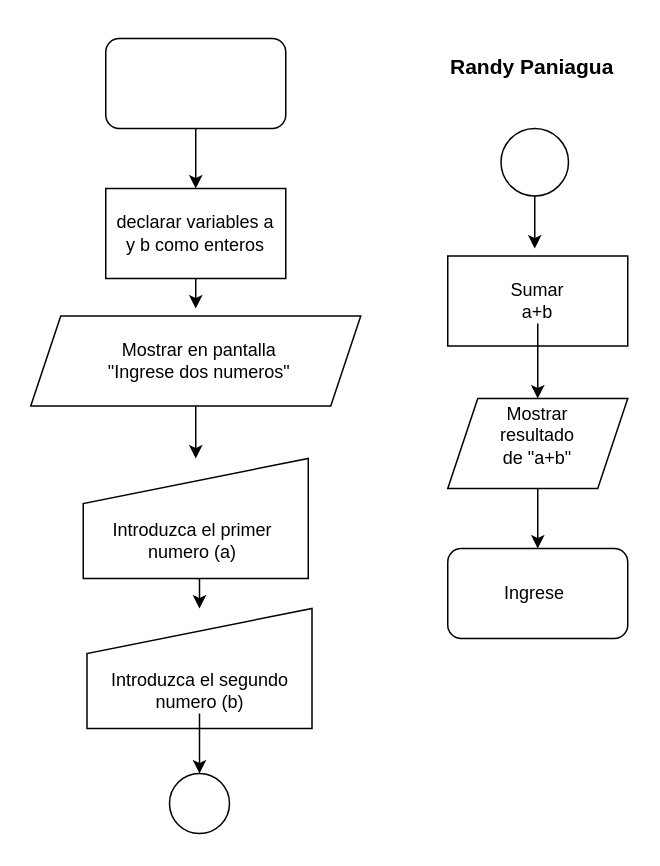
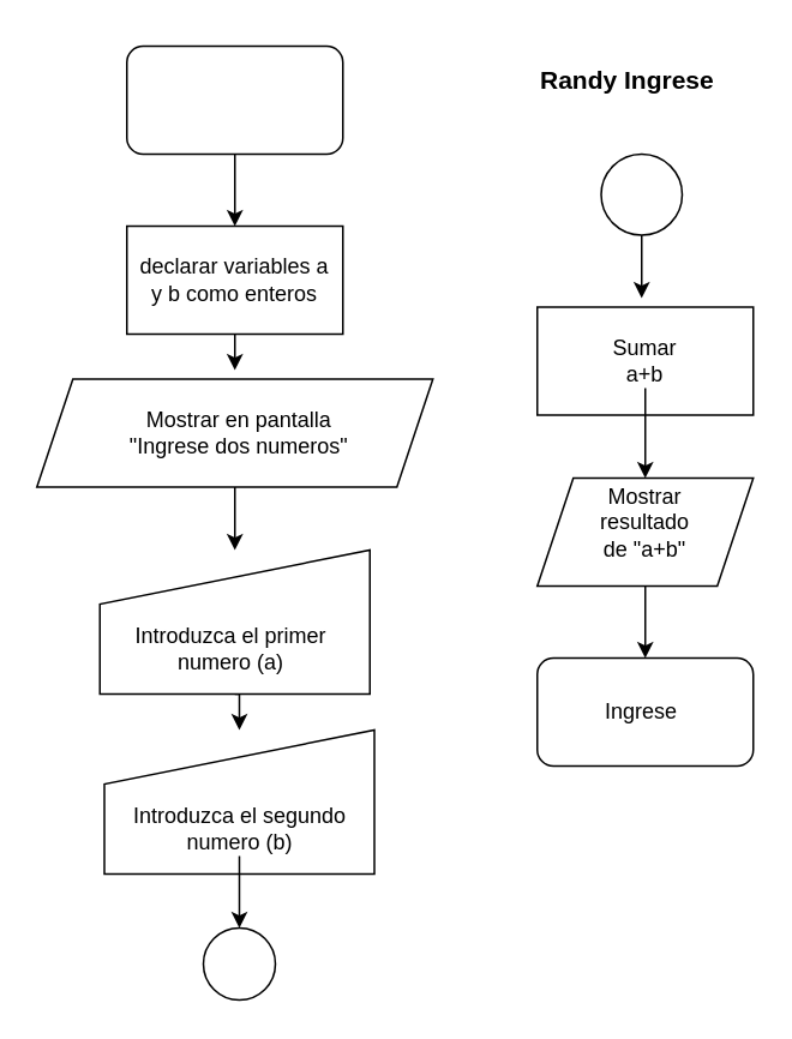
  <mxCell id="0" />
  <mxCell id="1" parent="0" />
  <mxCell id="2" style="edgeStyle=orthogonalEdgeStyle;rounded=0;orthogonalLoop=1;jettySize=auto;html=1;exitX=0.5;exitY=1;exitDx=0;exitDy=0;entryX=0.5;entryY=0;entryDx=0;entryDy=0;" parent="1" source="3" target="5" edge="1"><mxGeometry relative="1" as="geometry" /></mxCell>
  <mxCell id="3" value="" style="rounded=1;whiteSpace=wrap;html=1;" parent="1" vertex="1"><mxGeometry x="70" y="25" width="120" height="60" as="geometry" /></mxCell>
  <mxCell id="4" style="edgeStyle=orthogonalEdgeStyle;rounded=0;orthogonalLoop=1;jettySize=auto;html=1;exitX=0.5;exitY=1;exitDx=0;exitDy=0;" parent="1" source="5" edge="1"><mxGeometry relative="1" as="geometry"><mxPoint x="130" y="205" as="targetPoint" /></mxGeometry></mxCell>
  <mxCell id="5" value="" style="rounded=0;whiteSpace=wrap;html=1;" parent="1" vertex="1"><mxGeometry x="70" y="125" width="120" height="60" as="geometry" /></mxCell>
  <mxCell id="6" value="declarar variables a y b como enteros" style="text;html=1;align=center;verticalAlign=middle;whiteSpace=wrap;rounded=0;" parent="1" vertex="1"><mxGeometry x="75" y="140" width="110" height="30" as="geometry" /></mxCell>
  <mxCell id="7" style="edgeStyle=orthogonalEdgeStyle;rounded=0;orthogonalLoop=1;jettySize=auto;html=1;exitX=0.5;exitY=1;exitDx=0;exitDy=0;entryX=0.5;entryY=0;entryDx=0;entryDy=0;" edge="1" parent="1" source="8" target="15"><mxGeometry relative="1" as="geometry" /></mxCell>
  <mxCell id="8" value="" style="shape=manualInput;whiteSpace=wrap;html=1;" parent="1" vertex="1"><mxGeometry x="55" y="305" width="150" height="80" as="geometry" /></mxCell>
  <mxCell id="9" value="Introduzca el primer numero (a)" style="text;html=1;align=center;verticalAlign=middle;whiteSpace=wrap;rounded=0;" parent="1" vertex="1"><mxGeometry x="66" y="345" width="124" height="30" as="geometry" /></mxCell>
  <mxCell id="10" style="edgeStyle=orthogonalEdgeStyle;rounded=0;orthogonalLoop=1;jettySize=auto;html=1;exitX=0.5;exitY=1;exitDx=0;exitDy=0;entryX=0.5;entryY=0;entryDx=0;entryDy=0;" parent="1" source="11" target="8" edge="1"><mxGeometry relative="1" as="geometry" /></mxCell>
  <mxCell id="11" value="" style="shape=parallelogram;perimeter=parallelogramPerimeter;whiteSpace=wrap;html=1;fixedSize=1;" parent="1" vertex="1"><mxGeometry x="20" y="210" width="220" height="60" as="geometry" /></mxCell>
  <mxCell id="12" value="Mostrar en pantalla &quot;Ingrese dos numeros&quot;" style="text;html=1;align=center;verticalAlign=middle;whiteSpace=wrap;rounded=0;" parent="1" vertex="1"><mxGeometry x="60" y="225" width="145" height="30" as="geometry" /></mxCell>
  <mxCell id="13" value="" style="rounded=1;whiteSpace=wrap;html=1;" parent="1" vertex="1"><mxGeometry x="298" y="365" width="120" height="60" as="geometry" /></mxCell>
  <mxCell id="14" value="Ingrese" style="text;html=1;align=center;verticalAlign=middle;whiteSpace=wrap;rounded=0;" parent="1" vertex="1"><mxGeometry x="326" y="380" width="60" height="30" as="geometry" /></mxCell>
  <mxCell id="15" value="" style="shape=manualInput;whiteSpace=wrap;html=1;" parent="1" vertex="1"><mxGeometry x="57.5" y="405" width="150" height="80" as="geometry" /></mxCell>
  <mxCell id="16" style="edgeStyle=orthogonalEdgeStyle;rounded=0;orthogonalLoop=1;jettySize=auto;html=1;entryX=0.5;entryY=0;entryDx=0;entryDy=0;" edge="1" parent="1" source="17" target="18"><mxGeometry relative="1" as="geometry" /></mxCell>
  <mxCell id="17" value="Introduzca el segundo numero (b)" style="text;html=1;align=center;verticalAlign=middle;whiteSpace=wrap;rounded=0;" parent="1" vertex="1"><mxGeometry x="70.5" y="445" width="124" height="30" as="geometry" /></mxCell>
  <mxCell id="18" value="" style="ellipse;whiteSpace=wrap;html=1;aspect=fixed;" vertex="1" parent="1"><mxGeometry x="112.5" y="515" width="40" height="40" as="geometry" /></mxCell>
  <mxCell id="19" value="" style="rounded=0;whiteSpace=wrap;html=1;" vertex="1" parent="1"><mxGeometry x="298" y="170" width="120" height="60" as="geometry" /></mxCell>
  <mxCell id="20" style="edgeStyle=orthogonalEdgeStyle;rounded=0;orthogonalLoop=1;jettySize=auto;html=1;entryX=0.5;entryY=0;entryDx=0;entryDy=0;" edge="1" parent="1" source="21" target="23"><mxGeometry relative="1" as="geometry" /></mxCell>
  <mxCell id="21" value="Sumar a+b" style="text;html=1;align=center;verticalAlign=middle;whiteSpace=wrap;rounded=0;" vertex="1" parent="1"><mxGeometry x="328" y="185" width="60" height="30" as="geometry" /></mxCell>
  <mxCell id="22" style="edgeStyle=orthogonalEdgeStyle;rounded=0;orthogonalLoop=1;jettySize=auto;html=1;exitX=0.5;exitY=1;exitDx=0;exitDy=0;entryX=0.5;entryY=0;entryDx=0;entryDy=0;" edge="1" parent="1" source="23" target="13"><mxGeometry relative="1" as="geometry" /></mxCell>
  <mxCell id="23" value="" style="shape=parallelogram;perimeter=parallelogramPerimeter;whiteSpace=wrap;html=1;fixedSize=1;" vertex="1" parent="1"><mxGeometry x="298" y="265" width="120" height="60" as="geometry" /></mxCell>
  <mxCell id="24" value="Mostrar resultado de &quot;a+b&quot;" style="text;html=1;align=center;verticalAlign=middle;whiteSpace=wrap;rounded=0;" vertex="1" parent="1"><mxGeometry x="328" y="275" width="60" height="30" as="geometry" /></mxCell>
  <mxCell id="25" style="edgeStyle=orthogonalEdgeStyle;rounded=0;orthogonalLoop=1;jettySize=auto;html=1;exitX=0.5;exitY=1;exitDx=0;exitDy=0;" edge="1" parent="1" source="26"><mxGeometry relative="1" as="geometry"><mxPoint x="356" y="165" as="targetPoint" /></mxGeometry></mxCell>
  <mxCell id="26" value="" style="ellipse;whiteSpace=wrap;html=1;aspect=fixed;" vertex="1" parent="1"><mxGeometry x="333.5" y="85" width="45" height="45" as="geometry" /></mxCell>
- <mxCell id="27" value="&lt;h1 style=&quot;margin-top: 0px;&quot;&gt;&lt;div&gt;&lt;font style=&quot;font-size: 14px;&quot;&gt;Randy Paniagua&lt;/font&gt;&lt;/div&gt;&lt;/h1&gt;" style="text;html=1;whiteSpace=wrap;overflow=hidden;rounded=0;" vertex="1" parent="1"><mxGeometry x="297.63" y="20" width="116.75" height="50" as="geometry" /></mxCell>
+ <mxCell id="27" value="&lt;h1 style=&quot;margin-top: 0px;&quot;&gt;&lt;div&gt;&lt;font style=&quot;font-size: 14px;&quot;&gt;Randy Ingrese&lt;/font&gt;&lt;/div&gt;&lt;/h1&gt;" style="text;html=1;whiteSpace=wrap;overflow=hidden;rounded=0;" vertex="1" parent="1"><mxGeometry x="297.63" y="20" width="116.75" height="50" as="geometry" /></mxCell>
